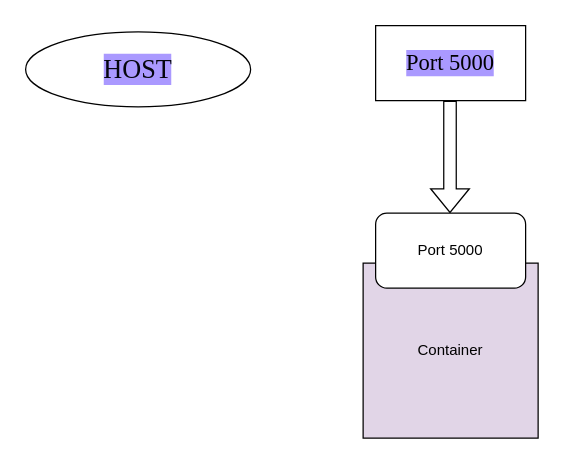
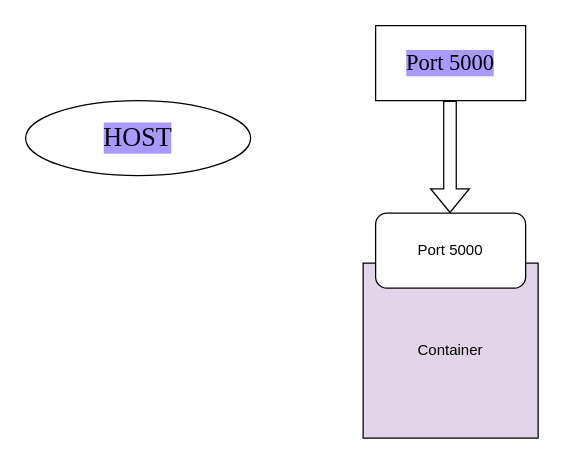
  <mxCell id="0" />
  <mxCell id="1" parent="0" />
- <mxCell id="2" value="HOST" style="ellipse;whiteSpace=wrap;html=1;fontFamily=Georgia;fontSize=21;labelBackgroundColor=#AA99FF;textShadow=0;labelBorderColor=none;fontColor=#05060e;" vertex="1" parent="1"><mxGeometry x="20" y="25" width="180" height="60" as="geometry" /></mxCell>
+ <mxCell id="2" value="HOST" style="ellipse;whiteSpace=wrap;html=1;fontFamily=Georgia;fontSize=21;labelBackgroundColor=#AA99FF;textShadow=0;labelBorderColor=none;fontColor=#05060e;" vertex="1" parent="1"><mxGeometry y="80" width="180" height="60" as="geometry" x="20" /></mxCell>
  <mxCell id="3" value="Port 5000" style="rounded=0;whiteSpace=wrap;html=1;fontFamily=Georgia;fontSize=18;labelBorderColor=none;textShadow=0;labelBackgroundColor=#AA99FF;" vertex="1" parent="1"><mxGeometry x="300" y="20" width="120" height="60" as="geometry" /></mxCell>
  <mxCell id="4" value="" style="shape=flexArrow;endArrow=classic;html=1;rounded=0;" edge="1" parent="1"><mxGeometry width="50" height="50" relative="1" as="geometry"><mxPoint x="359.5" y="80" as="sourcePoint" /><mxPoint x="359.5" y="170" as="targetPoint" /></mxGeometry></mxCell>
  <mxCell id="5" value="Container" style="whiteSpace=wrap;html=1;aspect=fixed;fillColor=#e1d5e7;" vertex="1" parent="1"><mxGeometry x="290" y="210" width="140" height="140" as="geometry" /></mxCell>
  <mxCell id="6" value="Port 5000" style="rounded=1;whiteSpace=wrap;html=1;" vertex="1" parent="1"><mxGeometry x="300" y="170" width="120" height="60" as="geometry" /></mxCell>
